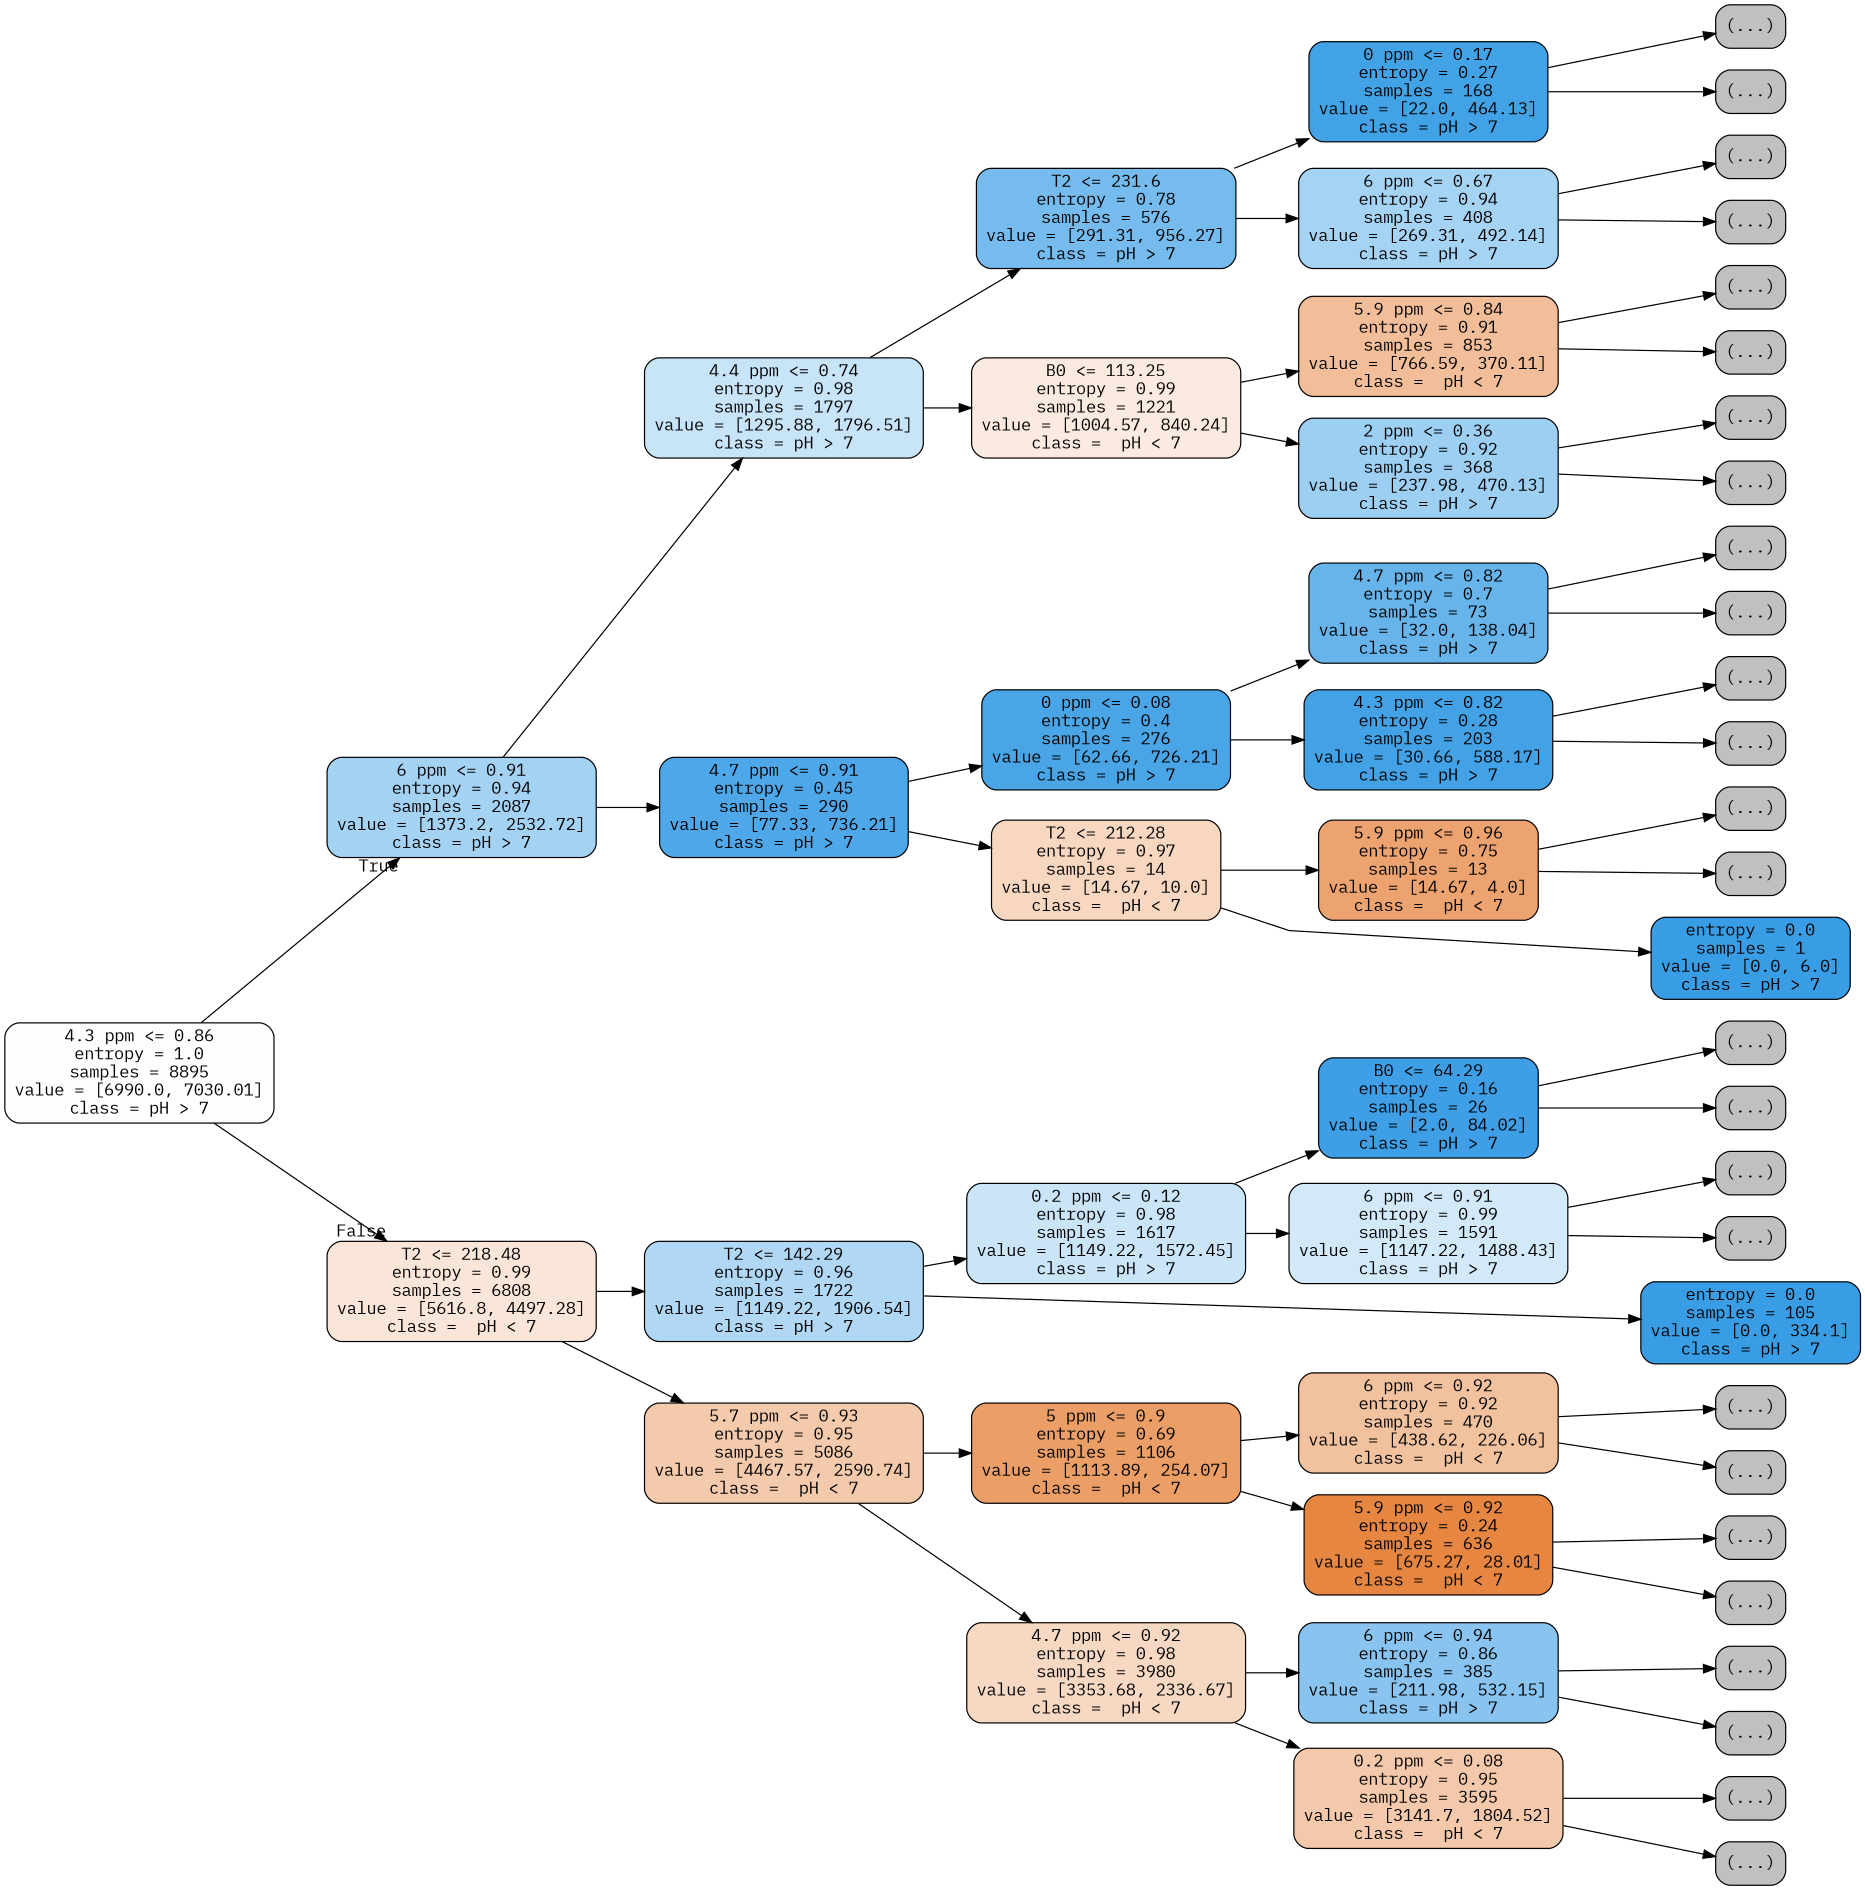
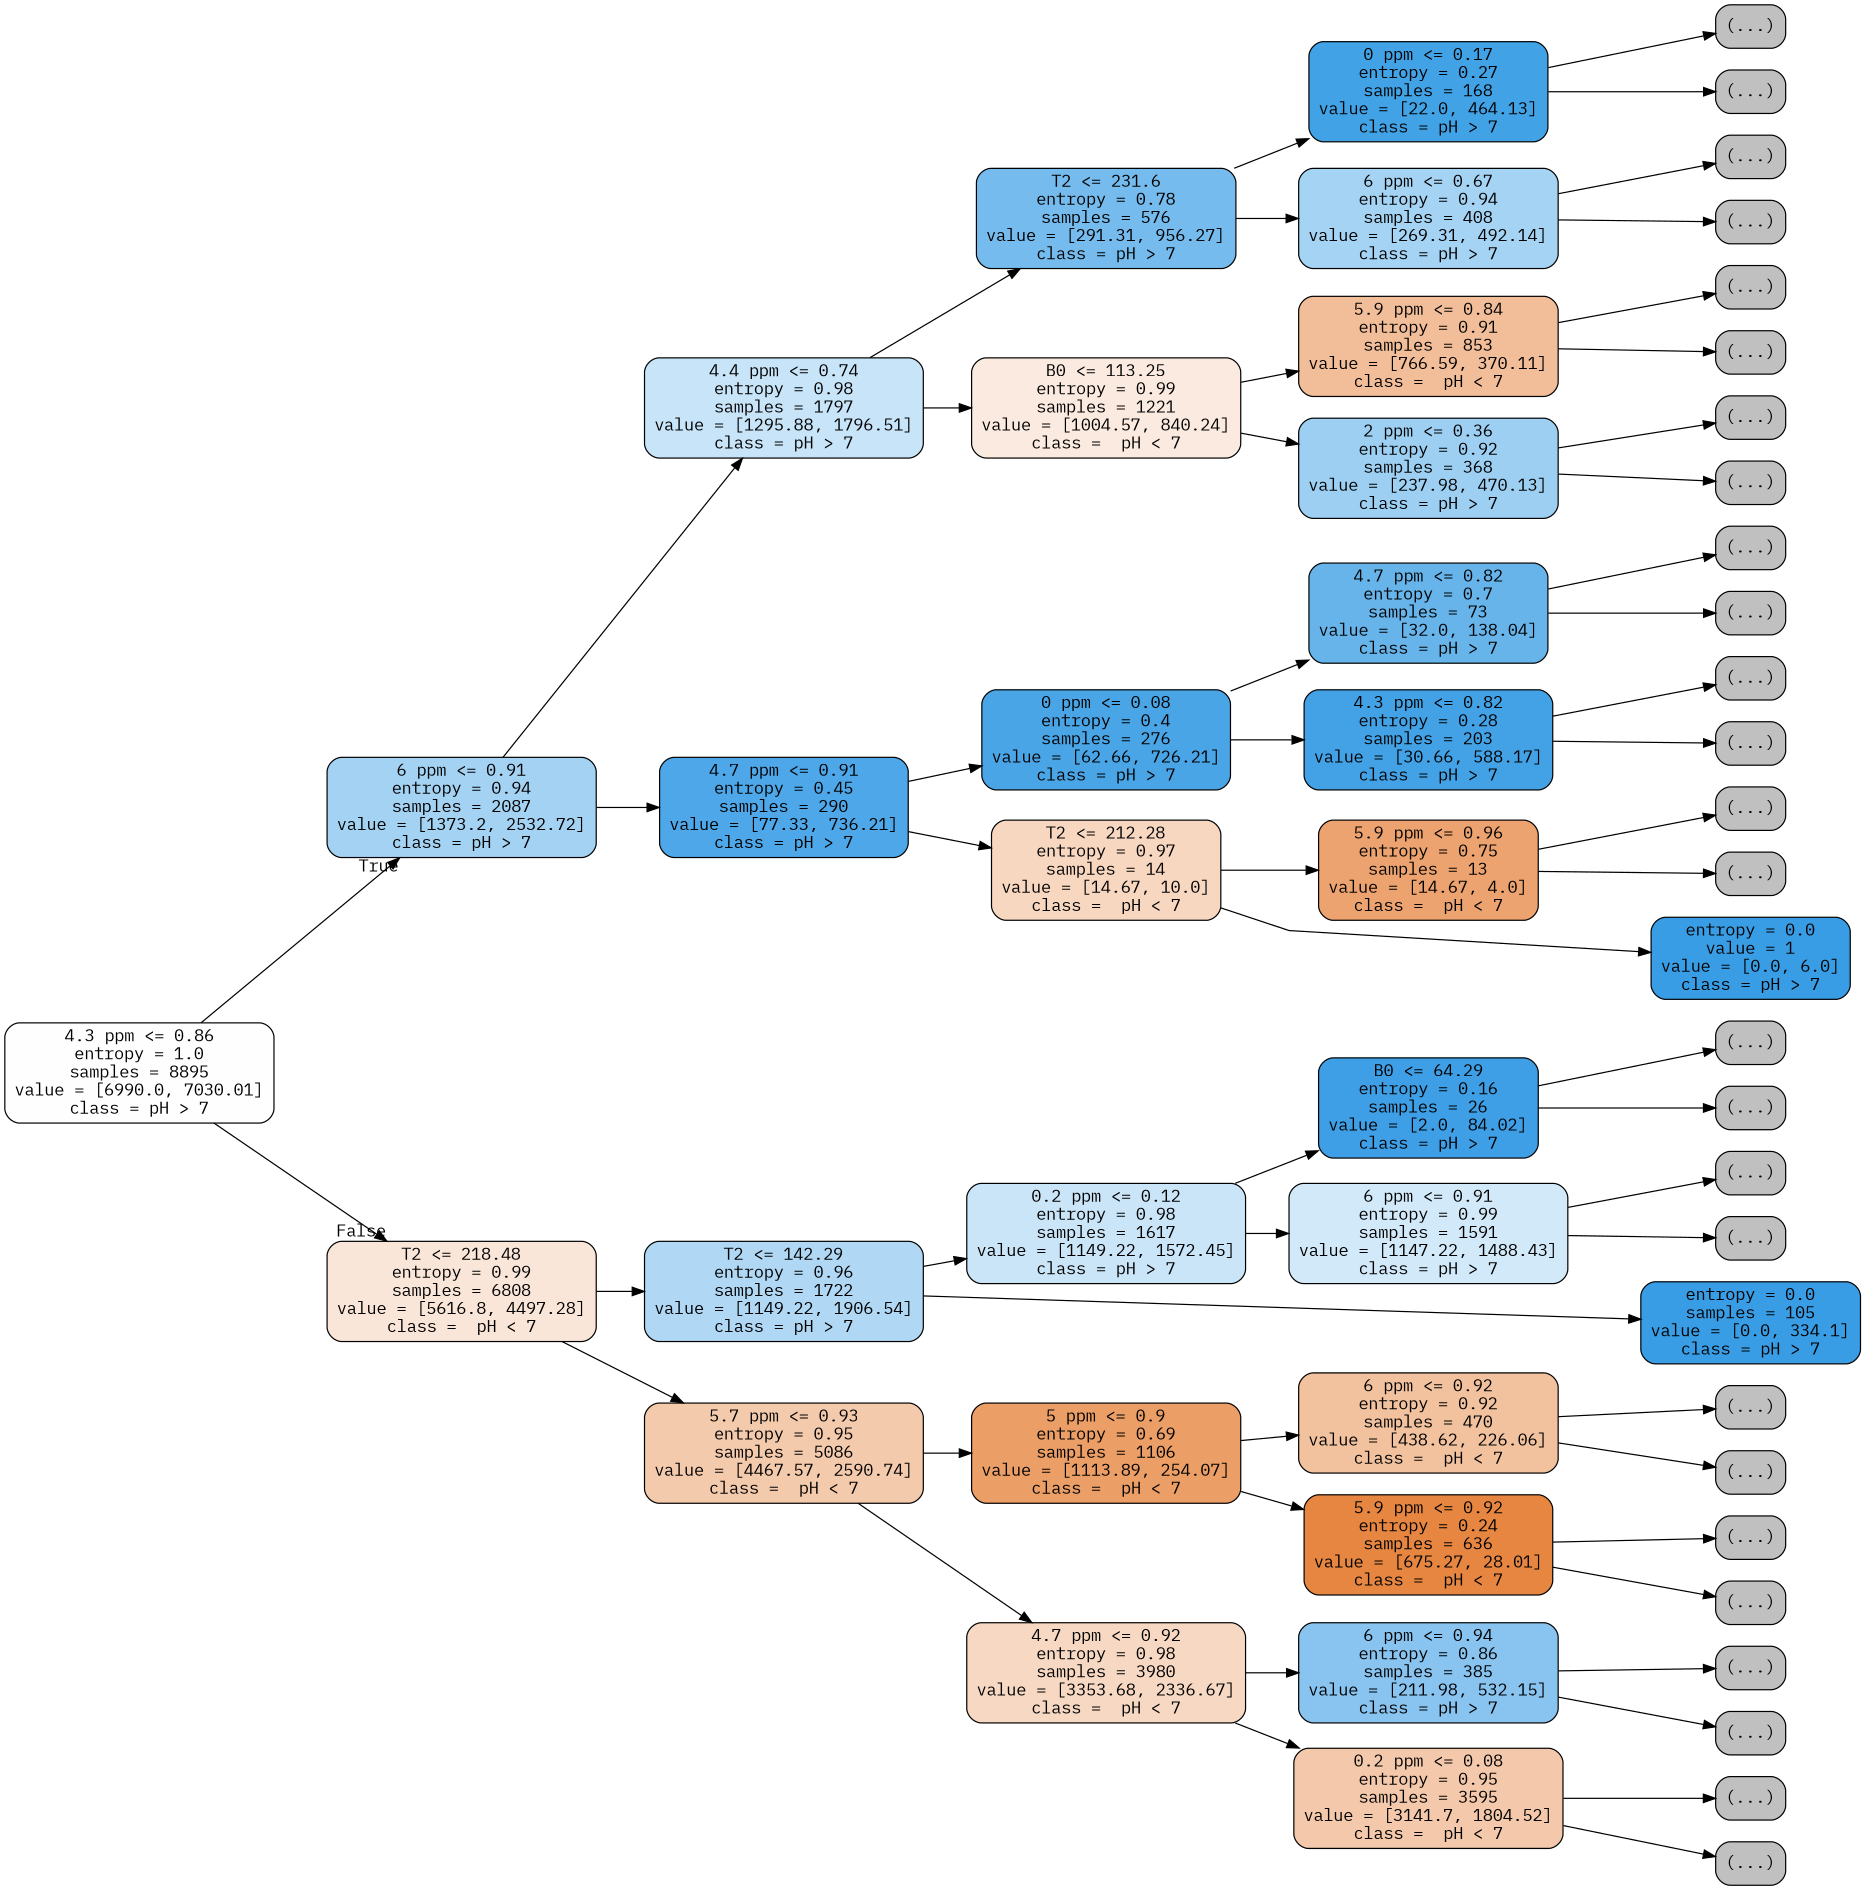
  digraph {
    rankdir=LR
    ranksep=equally
    splines=polyline
    fontname="IBM Plex Mono"
    node [color=black fillcolor="#C0C0C0" fontname="IBM Plex Mono" shape=box style="filled, rounded"]
    edge [fontname="IBM Plex Mono"]
    n1 [fillcolor="#fefeff" label="4.3 ppm <= 0.86\nentropy = 1.0\nsamples = 8895\nvalue = [6990.0, 7030.01]\nclass = pH > 7"]
    n2 [fillcolor="#a4d2f3" label="6 ppm <= 0.91\nentropy = 0.94\nsamples = 2087\nvalue = [1373.2, 2532.72]\nclass = pH > 7"]
    n3 [fillcolor="#fae6d8" label="T2 <= 218.48\nentropy = 0.99\nsamples = 6808\nvalue = [5616.8, 4497.28]\nclass =  pH < 7"]
    n4 [fillcolor="#c8e4f8" label="4.4 ppm <= 0.74\nentropy = 0.98\nsamples = 1797\nvalue = [1295.88, 1796.51]\nclass = pH > 7"]
    n5 [fillcolor="#4ea7e8" label="4.7 ppm <= 0.91\nentropy = 0.45\nsamples = 290\nvalue = [77.33, 736.21]\nclass = pH > 7"]
    n6 [fillcolor="#b0d8f5" label="T2 <= 142.29\nentropy = 0.96\nsamples = 1722\nvalue = [1149.22, 1906.54]\nclass = pH > 7"]
    n7 [fillcolor="#f4caac" label="5.7 ppm <= 0.93\nentropy = 0.95\nsamples = 5086\nvalue = [4467.57, 2590.74]\nclass =  pH < 7"]
    n8 [fillcolor="#75bbed" label="T2 <= 231.6\nentropy = 0.78\nsamples = 576\nvalue = [291.31, 956.27]\nclass = pH > 7"]
    n9 [fillcolor="#fbeadf" label="B0 <= 113.25\nentropy = 0.99\nsamples = 1221\nvalue = [1004.57, 840.24]\nclass =  pH < 7"]
    n10 [fillcolor="#4aa5e7" label="0 ppm <= 0.08\nentropy = 0.4\nsamples = 276\nvalue = [62.66, 726.21]\nclass = pH > 7"]
    n11 [fillcolor="#f7d7c0" label="T2 <= 212.28\nentropy = 0.97\nsamples = 14\nvalue = [14.67, 10.0]\nclass =  pH < 7"]
    n12 [fillcolor="#cae5f8" label="0.2 ppm <= 0.12\nentropy = 0.98\nsamples = 1617\nvalue = [1149.22, 1572.45]\nclass = pH > 7"]
    n13 [fillcolor="#eb9e66" label="5 ppm <= 0.9\nentropy = 0.69\nsamples = 1106\nvalue = [1113.89, 254.07]\nclass =  pH < 7"]
    n14 [fillcolor="#f7d9c3" label="4.7 ppm <= 0.92\nentropy = 0.98\nsamples = 3980\nvalue = [3353.68, 2336.67]\nclass =  pH < 7"]
    n15 [fillcolor="#42a2e6" label="0 ppm <= 0.17\nentropy = 0.27\nsamples = 168\nvalue = [22.0, 464.13]\nclass = pH > 7"]
    n16 [fillcolor="#a5d3f3" label="6 ppm <= 0.67\nentropy = 0.94\nsamples = 408\nvalue = [269.31, 492.14]\nclass = pH > 7"]
    n17 [fillcolor="#f2be99" label="5.9 ppm <= 0.84\nentropy = 0.91\nsamples = 853\nvalue = [766.59, 370.11]\nclass =  pH < 7"]
    n18 [fillcolor="#9dcff2" label="2 ppm <= 0.36\nentropy = 0.92\nsamples = 368\nvalue = [237.98, 470.13]\nclass = pH > 7"]
    n19 [fillcolor="#67b4eb" label="4.7 ppm <= 0.82\nentropy = 0.7\nsamples = 73\nvalue = [32.0, 138.04]\nclass = pH > 7"]
    n20 [fillcolor="#43a2e6" label="4.3 ppm <= 0.82\nentropy = 0.28\nsamples = 203\nvalue = [30.66, 588.17]\nclass = pH > 7"]
    n21 [fillcolor="#eca36f" label="5.9 ppm <= 0.96\nentropy = 0.75\nsamples = 13\nvalue = [14.67, 4.0]\nclass =  pH < 7"]
    n22 [fillcolor="#3e9fe6" label="B0 <= 64.29\nentropy = 0.16\nsamples = 26\nvalue = [2.0, 84.02]\nclass = pH > 7"]
    n23 [fillcolor="#d2e9f9" label="6 ppm <= 0.91\nentropy = 0.99\nsamples = 1591\nvalue = [1147.22, 1488.43]\nclass = pH > 7"]
    n24 [fillcolor="#f2c29f" label="6 ppm <= 0.92\nentropy = 0.92\nsamples = 470\nvalue = [438.62, 226.06]\nclass =  pH < 7"]
    n25 [fillcolor="#e68641" label="5.9 ppm <= 0.92\nentropy = 0.24\nsamples = 636\nvalue = [675.27, 28.01]\nclass =  pH < 7"]
    n26 [fillcolor="#88c4ef" label="6 ppm <= 0.94\nentropy = 0.86\nsamples = 385\nvalue = [211.98, 532.15]\nclass = pH > 7"]
    n27 [fillcolor="#f4c9ab" label="0.2 ppm <= 0.08\nentropy = 0.95\nsamples = 3595\nvalue = [3141.7, 1804.52]\nclass =  pH < 7"]
    n28 [label="(...)"]
    n29 [label="(...)"]
    n30 [label="(...)"]
    n31 [label="(...)"]
    n32 [label="(...)"]
    n33 [label="(...)"]
    n34 [label="(...)"]
    n35 [label="(...)"]
    n36 [label="(...)"]
    n37 [label="(...)"]
    n38 [label="(...)"]
    n39 [label="(...)"]
-   n40 [fillcolor="#399de5" label="entropy = 0.0\nsamples = 1\nvalue = [0.0, 6.0]\nclass = pH > 7"]
+   n40 [fillcolor="#399de5" label="entropy = 0.0\nvalue = 1\nvalue = [0.0, 6.0]\nclass = pH > 7"]
    n41 [label="(...)"]
    n42 [label="(...)"]
    n43 [fillcolor="#399de5" label="entropy = 0.0\nsamples = 105\nvalue = [0.0, 334.1]\nclass = pH > 7"]
    n44 [label="(...)"]
    n45 [label="(...)"]
    n46 [label="(...)"]
    n47 [label="(...)"]
    n48 [label="(...)"]
    n49 [label="(...)"]
    n50 [label="(...)"]
    n51 [label="(...)"]
    n52 [label="(...)"]
    n53 [label="(...)"]
    n54 [label="(...)"]
    n55 [label="(...)"]
    subgraph sub_1 {
      rank=same
      n1
    }
    subgraph sub_2 {
      rank=same
      n2
      n3
    }
    subgraph sub_3 {
      rank=same
      n4
      n5
      n6
      n7
    }
    subgraph sub_4 {
      rank=same
      n8
      n9
      n10
      n11
      n12
      n13
      n14
    }
    subgraph sub_5 {
      rank=same
      n15
      n16
      n17
      n18
      n19
      n20
      n21
      n22
      n23
      n24
      n25
      n26
      n27
    }
    subgraph sub_6 {
      rank=same
      n28
      n29
      n30
      n31
      n32
      n33
      n34
      n35
      n36
      n37
      n38
      n39
      n40
      n41
      n42
      n43
      n44
      n45
      n46
      n47
      n48
      n49
      n50
      n51
      n52
      n53
      n54
      n55
    }
    n1 -> n2 [headlabel=True labelangle=-45 labeldistance=2.5]
    n1 -> n3 [headlabel=False labelangle=45 labeldistance=2.5]
    n2 -> n4
    n2 -> n5
    n3 -> n6
    n3 -> n7
    n4 -> n8
    n4 -> n9
    n5 -> n10
    n5 -> n11
    n6 -> n12
    n6 -> n43
    n7 -> n13
    n7 -> n14
    n8 -> n15
    n8 -> n16
    n9 -> n17
    n9 -> n18
    n10 -> n19
    n10 -> n20
    n11 -> n21
    n11 -> n40
    n12 -> n22
    n12 -> n23
    n13 -> n24
    n13 -> n25
    n14 -> n26
    n14 -> n27
    n15 -> n28
    n15 -> n29
    n16 -> n30
    n16 -> n31
    n17 -> n32
    n17 -> n33
    n18 -> n34
    n18 -> n35
    n19 -> n36
    n19 -> n37
    n20 -> n38
    n20 -> n39
    n21 -> n41
    n21 -> n42
    n22 -> n44
    n22 -> n45
    n23 -> n46
    n23 -> n47
    n24 -> n48
    n24 -> n49
    n25 -> n50
    n25 -> n51
    n26 -> n52
    n26 -> n53
    n27 -> n54
    n27 -> n55
  }
